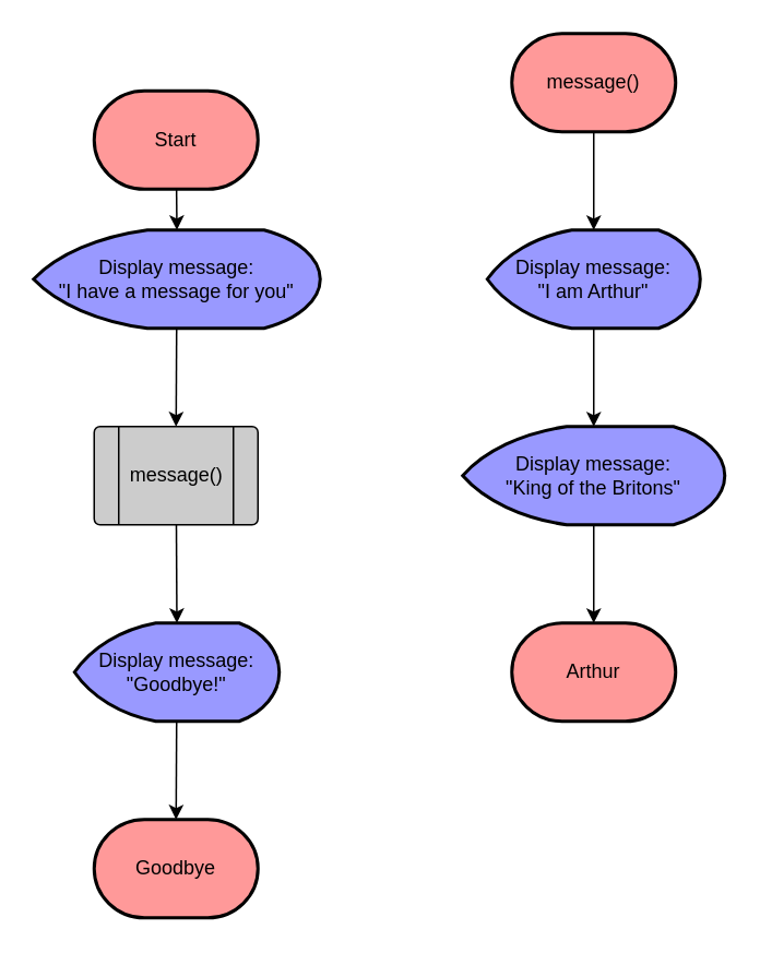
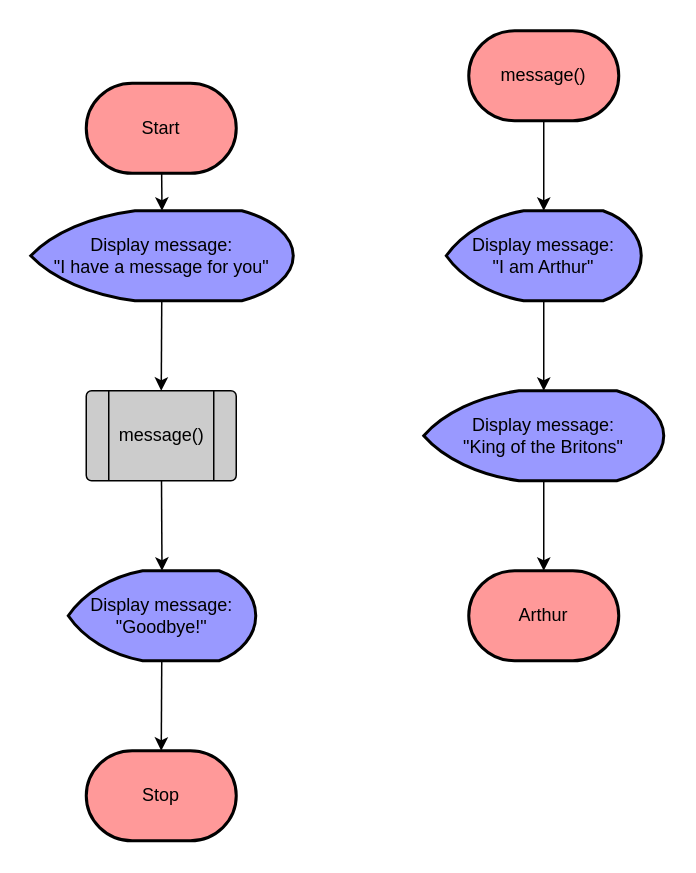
  <mxCell id="0" />
  <mxCell id="1" parent="0" />
  <mxCell id="2" value="Start" style="strokeWidth=2;html=1;shape=mxgraph.flowchart.terminator;whiteSpace=wrap;fillColor=#FF9999;" vertex="1" parent="1"><mxGeometry x="57" y="55" width="100" height="60" as="geometry" /></mxCell>
  <mxCell id="3" style="edgeStyle=none;html=1;entryX=0.5;entryY=0;entryDx=0;entryDy=0;" edge="1" parent="1" source="4" target="5"><mxGeometry relative="1" as="geometry" /></mxCell>
  <mxCell id="4" value="Display message:&lt;div&gt;&quot;I have a message for you&quot;&lt;/div&gt;" style="strokeWidth=2;html=1;shape=mxgraph.flowchart.display;whiteSpace=wrap;fillColor=#9999FF;" vertex="1" parent="1"><mxGeometry x="20" y="140" width="175" height="60" as="geometry" /></mxCell>
  <mxCell id="5" value="" style="verticalLabelPosition=bottom;verticalAlign=top;html=1;shape=process;whiteSpace=wrap;rounded=1;size=0.15;arcSize=6;fillColor=#CCCCCC;" vertex="1" parent="1"><mxGeometry x="57" y="260" width="100" height="60" as="geometry" /></mxCell>
  <mxCell id="6" value="message()" style="text;html=1;align=center;verticalAlign=middle;resizable=0;points=[];autosize=1;strokeColor=none;fillColor=none;" vertex="1" parent="1"><mxGeometry x="67" y="275" width="80" height="30" as="geometry" /></mxCell>
  <mxCell id="7" value="Display message:&lt;div&gt;&quot;Goodbye!&quot;&lt;/div&gt;" style="strokeWidth=2;html=1;shape=mxgraph.flowchart.display;whiteSpace=wrap;fillColor=#9999FF;" vertex="1" parent="1"><mxGeometry x="45" y="380" width="125" height="60" as="geometry" /></mxCell>
- <mxCell id="8" value="Goodbye" style="strokeWidth=2;html=1;shape=mxgraph.flowchart.terminator;whiteSpace=wrap;fillColor=#FF9999;" vertex="1" parent="1"><mxGeometry x="57" y="500" width="100" height="60" as="geometry" /></mxCell>
+ <mxCell id="8" value="Stop" style="strokeWidth=2;html=1;shape=mxgraph.flowchart.terminator;whiteSpace=wrap;fillColor=#FF9999;" vertex="1" parent="1"><mxGeometry x="57" y="500" width="100" height="60" as="geometry" /></mxCell>
  <mxCell id="9" value="message()" style="strokeWidth=2;html=1;shape=mxgraph.flowchart.terminator;whiteSpace=wrap;fillColor=#FF9999;" vertex="1" parent="1"><mxGeometry x="312" y="20" width="100" height="60" as="geometry" /></mxCell>
  <mxCell id="10" value="Display message:&lt;div&gt;&quot;I am Arthur&quot;&lt;/div&gt;" style="strokeWidth=2;html=1;shape=mxgraph.flowchart.display;whiteSpace=wrap;fillColor=#9999FF;" vertex="1" parent="1"><mxGeometry x="297" y="140" width="130" height="60" as="geometry" /></mxCell>
  <mxCell id="11" value="Display message:&lt;div&gt;&quot;King of the Britons&quot;&lt;/div&gt;" style="strokeWidth=2;html=1;shape=mxgraph.flowchart.display;whiteSpace=wrap;fillColor=#9999FF;" vertex="1" parent="1"><mxGeometry x="282" y="260" width="160" height="60" as="geometry" /></mxCell>
  <mxCell id="12" value="Arthur" style="strokeWidth=2;html=1;shape=mxgraph.flowchart.terminator;whiteSpace=wrap;fillColor=#FF9999;" vertex="1" parent="1"><mxGeometry x="312" y="380" width="100" height="60" as="geometry" /></mxCell>
  <mxCell id="13" style="edgeStyle=none;html=1;entryX=0.5;entryY=0;entryDx=0;entryDy=0;entryPerimeter=0;" edge="1" parent="1" source="9" target="10"><mxGeometry relative="1" as="geometry" /></mxCell>
  <mxCell id="14" style="edgeStyle=none;html=1;exitX=0.5;exitY=1;exitDx=0;exitDy=0;exitPerimeter=0;entryX=0.5;entryY=0;entryDx=0;entryDy=0;entryPerimeter=0;" edge="1" parent="1" source="10" target="11"><mxGeometry relative="1" as="geometry" /></mxCell>
  <mxCell id="15" style="edgeStyle=none;html=1;entryX=0.5;entryY=0;entryDx=0;entryDy=0;entryPerimeter=0;" edge="1" parent="1" source="11" target="12"><mxGeometry relative="1" as="geometry" /></mxCell>
  <mxCell id="16" style="edgeStyle=none;html=1;entryX=0.5;entryY=0;entryDx=0;entryDy=0;entryPerimeter=0;" edge="1" parent="1" source="2" target="4"><mxGeometry relative="1" as="geometry" /></mxCell>
  <mxCell id="17" style="edgeStyle=none;html=1;entryX=0.5;entryY=0;entryDx=0;entryDy=0;entryPerimeter=0;" edge="1" parent="1" source="7" target="8"><mxGeometry relative="1" as="geometry" /></mxCell>
  <mxCell id="18" style="edgeStyle=none;html=1;entryX=0.5;entryY=0;entryDx=0;entryDy=0;entryPerimeter=0;" edge="1" parent="1" source="5" target="7"><mxGeometry relative="1" as="geometry" /></mxCell>
